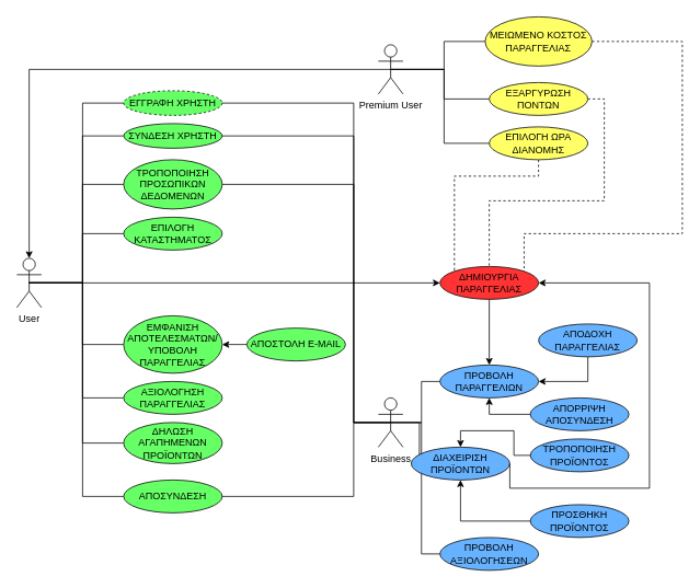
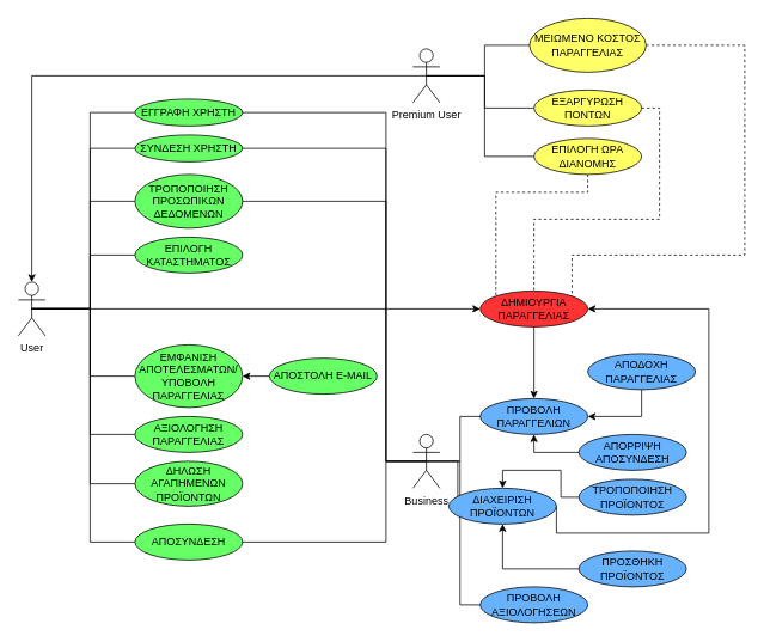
  <mxCell id="0" />
  <mxCell id="1" parent="0" />
  <mxCell id="2" style="edgeStyle=orthogonalEdgeStyle;shape=connector;rounded=0;orthogonalLoop=1;jettySize=auto;html=1;exitX=0.5;exitY=0.5;exitDx=0;exitDy=0;exitPerimeter=0;entryX=0;entryY=0.5;entryDx=0;entryDy=0;labelBackgroundColor=default;fontFamily=Helvetica;fontSize=11;fontColor=default;endArrow=none;strokeColor=default;elbow=vertical;" parent="1" source="11" target="12" edge="1"><mxGeometry relative="1" as="geometry" /></mxCell>
  <mxCell id="3" style="edgeStyle=orthogonalEdgeStyle;shape=connector;rounded=0;orthogonalLoop=1;jettySize=auto;html=1;exitX=0.5;exitY=0.5;exitDx=0;exitDy=0;exitPerimeter=0;entryX=0;entryY=0.5;entryDx=0;entryDy=0;labelBackgroundColor=default;fontFamily=Helvetica;fontSize=11;fontColor=default;endArrow=none;strokeColor=default;elbow=vertical;" parent="1" source="11" target="13" edge="1"><mxGeometry relative="1" as="geometry" /></mxCell>
  <mxCell id="4" style="edgeStyle=orthogonalEdgeStyle;shape=connector;rounded=0;orthogonalLoop=1;jettySize=auto;html=1;exitX=0.5;exitY=0.5;exitDx=0;exitDy=0;exitPerimeter=0;entryX=0;entryY=0.5;entryDx=0;entryDy=0;labelBackgroundColor=default;fontFamily=Helvetica;fontSize=11;fontColor=default;endArrow=none;strokeColor=default;elbow=vertical;" parent="1" source="11" target="18" edge="1"><mxGeometry relative="1" as="geometry" /></mxCell>
  <mxCell id="5" style="edgeStyle=orthogonalEdgeStyle;shape=connector;rounded=0;orthogonalLoop=1;jettySize=auto;html=1;exitX=0.5;exitY=0.5;exitDx=0;exitDy=0;exitPerimeter=0;entryX=0;entryY=0.5;entryDx=0;entryDy=0;labelBackgroundColor=default;fontFamily=Helvetica;fontSize=11;fontColor=default;endArrow=none;strokeColor=default;elbow=vertical;" parent="1" source="11" target="19" edge="1"><mxGeometry relative="1" as="geometry" /></mxCell>
  <mxCell id="6" style="edgeStyle=orthogonalEdgeStyle;shape=connector;rounded=0;orthogonalLoop=1;jettySize=auto;html=1;exitX=0.5;exitY=0.5;exitDx=0;exitDy=0;exitPerimeter=0;entryX=0;entryY=0.5;entryDx=0;entryDy=0;labelBackgroundColor=default;fontFamily=Helvetica;fontSize=11;fontColor=default;endArrow=none;strokeColor=default;elbow=vertical;" parent="1" source="11" target="16" edge="1"><mxGeometry relative="1" as="geometry" /></mxCell>
  <mxCell id="7" style="edgeStyle=orthogonalEdgeStyle;shape=connector;rounded=0;orthogonalLoop=1;jettySize=auto;html=1;exitX=0.5;exitY=0.5;exitDx=0;exitDy=0;exitPerimeter=0;entryX=0;entryY=0.5;entryDx=0;entryDy=0;labelBackgroundColor=default;fontFamily=Helvetica;fontSize=11;fontColor=default;endArrow=none;strokeColor=default;elbow=vertical;" parent="1" source="11" target="15" edge="1"><mxGeometry relative="1" as="geometry" /></mxCell>
  <mxCell id="8" style="edgeStyle=orthogonalEdgeStyle;shape=connector;rounded=0;orthogonalLoop=1;jettySize=auto;html=1;exitX=0.5;exitY=0.5;exitDx=0;exitDy=0;exitPerimeter=0;entryX=0;entryY=0.5;entryDx=0;entryDy=0;labelBackgroundColor=default;fontFamily=Helvetica;fontSize=11;fontColor=default;endArrow=none;strokeColor=default;elbow=vertical;" parent="1" source="11" target="17" edge="1"><mxGeometry relative="1" as="geometry" /></mxCell>
  <mxCell id="9" style="edgeStyle=orthogonalEdgeStyle;shape=connector;rounded=0;orthogonalLoop=1;jettySize=auto;html=1;exitX=0.5;exitY=0.5;exitDx=0;exitDy=0;exitPerimeter=0;entryX=0;entryY=0.5;entryDx=0;entryDy=0;labelBackgroundColor=default;fontFamily=Helvetica;fontSize=11;fontColor=default;endArrow=none;strokeColor=default;elbow=vertical;" parent="1" source="11" target="14" edge="1"><mxGeometry relative="1" as="geometry" /></mxCell>
  <mxCell id="10" style="edgeStyle=orthogonalEdgeStyle;shape=connector;rounded=0;orthogonalLoop=1;jettySize=auto;html=1;exitX=0.5;exitY=0.5;exitDx=0;exitDy=0;exitPerimeter=0;entryX=0;entryY=0.5;entryDx=0;entryDy=0;labelBackgroundColor=default;fontFamily=Helvetica;fontSize=11;fontColor=default;endArrow=classic;strokeColor=default;elbow=vertical;" parent="1" source="11" target="23" edge="1"><mxGeometry relative="1" as="geometry" /></mxCell>
  <mxCell id="11" value="User" style="shape=umlActor;verticalLabelPosition=bottom;verticalAlign=top;html=1;outlineConnect=0;" parent="1" vertex="1"><mxGeometry x="20" y="314" width="30" height="60" as="geometry" /></mxCell>
- <mxCell id="12" value="ΕΓΓΡΑΦΗ ΧΡΗΣΤΗ" style="ellipse;whiteSpace=wrap;html=1;fillColor=#66FF66;dashed=1;" parent="1" vertex="1"><mxGeometry x="150" y="110" width="120" height="30" as="geometry" /></mxCell>
+ <mxCell id="12" value="ΕΓΓΡΑΦΗ ΧΡΗΣΤΗ" style="ellipse;whiteSpace=wrap;html=1;fillColor=#66FF66;" parent="1" vertex="1"><mxGeometry x="150" y="110" width="120" height="30" as="geometry" /></mxCell>
  <mxCell id="13" value="ΣΥΝΔΕΣΗ ΧΡΗΣΤΗ" style="ellipse;whiteSpace=wrap;html=1;fillColor=#66FF66;" parent="1" vertex="1"><mxGeometry x="150" y="150" width="120" height="30" as="geometry" /></mxCell>
  <mxCell id="14" value="ΑΠΟΣΥΝΔΕΣΗ" style="ellipse;whiteSpace=wrap;html=1;fillColor=#66FF66;" parent="1" vertex="1"><mxGeometry x="150" y="584" width="120" height="40" as="geometry" /></mxCell>
  <mxCell id="15" value="ΑΞΙΟΛΟΓΗΣΗ ΠΑΡΑΓΓΕΛΙΑΣ" style="ellipse;whiteSpace=wrap;html=1;fillColor=#66FF66;" parent="1" vertex="1"><mxGeometry x="150" y="464" width="120" height="40" as="geometry" /></mxCell>
  <mxCell id="16" value="ΕΜΦΑΝΙΣΗ ΑΠΟΤΕΛΕΣΜΑΤΩΝ/ ΥΠΟΒΟΛΗ ΠΑΡΑΓΓΕΛΙΑΣ" style="ellipse;whiteSpace=wrap;html=1;fillColor=#66FF66;" parent="1" vertex="1"><mxGeometry x="150" y="384" width="120" height="70" as="geometry" /></mxCell>
  <mxCell id="17" value="ΔΗΛΩΣΗ ΑΓΑΠΗΜΕΝΩΝ ΠΡΟΪΟΝΤΩΝ" style="ellipse;whiteSpace=wrap;html=1;fillColor=#66FF66;" parent="1" vertex="1"><mxGeometry x="150" y="514" width="120" height="50" as="geometry" /></mxCell>
  <mxCell id="18" value="ΤΡΟΠΟΠΟΙΗΣΗ ΠΡΟΣΩΠΙΚΩΝ ΔΕΔΟΜΕΝΩΝ" style="ellipse;whiteSpace=wrap;html=1;fillColor=#66FF66;" parent="1" vertex="1"><mxGeometry x="150" y="194" width="120" height="60" as="geometry" /></mxCell>
  <mxCell id="19" value="ΕΠΙΛΟΓΗ ΚΑΤΑΣΤΗΜΑΤΟΣ" style="ellipse;whiteSpace=wrap;html=1;fillColor=#66FF66;" parent="1" vertex="1"><mxGeometry x="150" y="264" width="120" height="40" as="geometry" /></mxCell>
  <mxCell id="20" style="edgeStyle=none;shape=connector;rounded=0;orthogonalLoop=1;jettySize=auto;html=1;exitX=0;exitY=0.5;exitDx=0;exitDy=0;entryX=1;entryY=0.5;entryDx=0;entryDy=0;labelBackgroundColor=default;fontFamily=Helvetica;fontSize=11;fontColor=default;endArrow=classic;strokeColor=default;elbow=vertical;fillColor=#66FF66;" parent="1" source="21" target="16" edge="1"><mxGeometry relative="1" as="geometry" /></mxCell>
  <mxCell id="21" value="ΑΠΟΣΤΟΛΗ Ε-MAIL" style="ellipse;whiteSpace=wrap;html=1;fillColor=#66FF66;" parent="1" vertex="1"><mxGeometry x="300" y="399" width="120" height="40" as="geometry" /></mxCell>
  <mxCell id="22" value="" style="edgeStyle=orthogonalEdgeStyle;shape=connector;rounded=0;orthogonalLoop=1;jettySize=auto;html=1;labelBackgroundColor=default;fontFamily=Helvetica;fontSize=11;fontColor=default;endArrow=classic;strokeColor=default;elbow=vertical;" parent="1" source="23" target="41" edge="1"><mxGeometry relative="1" as="geometry" /></mxCell>
  <mxCell id="23" value="ΔΗΜΙΟΥΡΓΙΑ ΠΑΡΑΓΓΕΛΙΑΣ" style="ellipse;whiteSpace=wrap;html=1;fillColor=#FF3333;" parent="1" vertex="1"><mxGeometry x="535" y="324" width="120" height="40" as="geometry" /></mxCell>
  <mxCell id="24" style="edgeStyle=orthogonalEdgeStyle;shape=connector;rounded=0;orthogonalLoop=1;jettySize=auto;html=1;exitX=0.5;exitY=0.5;exitDx=0;exitDy=0;exitPerimeter=0;entryX=0;entryY=0.5;entryDx=0;entryDy=0;labelBackgroundColor=default;fontFamily=Helvetica;fontSize=11;fontColor=default;endArrow=none;strokeColor=default;elbow=vertical;" parent="1" source="28" target="32" edge="1"><mxGeometry relative="1" as="geometry" /></mxCell>
  <mxCell id="25" style="edgeStyle=orthogonalEdgeStyle;shape=connector;rounded=0;orthogonalLoop=1;jettySize=auto;html=1;exitX=0.5;exitY=0.5;exitDx=0;exitDy=0;exitPerimeter=0;entryX=0.5;entryY=0;entryDx=0;entryDy=0;entryPerimeter=0;labelBackgroundColor=default;fontFamily=Helvetica;fontSize=11;fontColor=default;endArrow=classic;strokeColor=default;elbow=vertical;" parent="1" source="28" target="11" edge="1"><mxGeometry relative="1" as="geometry" /></mxCell>
  <mxCell id="26" style="edgeStyle=orthogonalEdgeStyle;shape=connector;rounded=0;orthogonalLoop=1;jettySize=auto;html=1;exitX=0.5;exitY=0.5;exitDx=0;exitDy=0;exitPerimeter=0;entryX=0;entryY=0.5;entryDx=0;entryDy=0;labelBackgroundColor=default;fontFamily=Helvetica;fontSize=11;fontColor=default;endArrow=none;strokeColor=default;" edge="1" parent="1" source="28" target="30"><mxGeometry relative="1" as="geometry"><Array as="points"><mxPoint x="540" y="84" /><mxPoint x="540" y="120" /></Array></mxGeometry></mxCell>
  <mxCell id="27" style="edgeStyle=orthogonalEdgeStyle;shape=connector;rounded=0;orthogonalLoop=1;jettySize=auto;html=1;exitX=0.5;exitY=0.5;exitDx=0;exitDy=0;exitPerimeter=0;entryX=0;entryY=0.5;entryDx=0;entryDy=0;labelBackgroundColor=default;fontFamily=Helvetica;fontSize=11;fontColor=default;endArrow=none;strokeColor=default;" edge="1" parent="1" source="28" target="54"><mxGeometry relative="1" as="geometry"><Array as="points"><mxPoint x="540" y="84" /><mxPoint x="540" y="174" /></Array></mxGeometry></mxCell>
  <mxCell id="28" value="Premium User" style="shape=umlActor;verticalLabelPosition=bottom;verticalAlign=top;html=1;outlineConnect=0;" parent="1" vertex="1"><mxGeometry x="460" y="54" width="30" height="60" as="geometry" /></mxCell>
  <mxCell id="29" style="edgeStyle=orthogonalEdgeStyle;shape=connector;rounded=0;orthogonalLoop=1;jettySize=auto;html=1;exitX=1;exitY=0.5;exitDx=0;exitDy=0;entryX=0.5;entryY=0;entryDx=0;entryDy=0;dashed=1;labelBackgroundColor=default;fontFamily=Helvetica;fontSize=11;fontColor=default;endArrow=none;strokeColor=default;" edge="1" parent="1" source="30" target="23"><mxGeometry relative="1" as="geometry"><Array as="points"><mxPoint x="735" y="120" /><mxPoint x="735" y="244" /><mxPoint x="595" y="244" /></Array></mxGeometry></mxCell>
  <mxCell id="30" value="ΕΞΑΡΓΥΡΩΣΗ ΠΟΝΤΩΝ" style="ellipse;whiteSpace=wrap;html=1;fillColor=#FFFF66;" parent="1" vertex="1"><mxGeometry x="595" y="100" width="120" height="40" as="geometry" /></mxCell>
  <mxCell id="31" style="edgeStyle=orthogonalEdgeStyle;shape=connector;rounded=0;orthogonalLoop=1;jettySize=auto;html=1;exitX=1;exitY=0.5;exitDx=0;exitDy=0;entryX=1;entryY=0;entryDx=0;entryDy=0;dashed=1;labelBackgroundColor=default;fontFamily=Helvetica;fontSize=11;fontColor=default;endArrow=none;strokeColor=default;elbow=vertical;" parent="1" source="32" target="23" edge="1"><mxGeometry relative="1" as="geometry"><Array as="points"><mxPoint x="830" y="50" /><mxPoint x="830" y="284" /><mxPoint x="637" y="284" /></Array></mxGeometry></mxCell>
  <mxCell id="32" value="ΜΕΙΩΜΕΝΟ ΚΟΣΤΟΣ ΠΑΡΑΓΓΕΛΙΑΣ" style="ellipse;whiteSpace=wrap;html=1;fillColor=#FFFF66;" parent="1" vertex="1"><mxGeometry x="590" y="20" width="130" height="60" as="geometry" /></mxCell>
  <mxCell id="33" style="edgeStyle=orthogonalEdgeStyle;shape=connector;rounded=0;orthogonalLoop=1;jettySize=auto;html=1;exitX=0.5;exitY=0.5;exitDx=0;exitDy=0;exitPerimeter=0;entryX=0;entryY=0.5;entryDx=0;entryDy=0;labelBackgroundColor=default;fontFamily=Helvetica;fontSize=11;fontColor=default;endArrow=none;strokeColor=default;elbow=vertical;" parent="1" source="40" target="41" edge="1"><mxGeometry relative="1" as="geometry" /></mxCell>
  <mxCell id="34" style="edgeStyle=orthogonalEdgeStyle;shape=connector;rounded=0;orthogonalLoop=1;jettySize=auto;html=1;exitX=0.5;exitY=0.5;exitDx=0;exitDy=0;exitPerimeter=0;entryX=0;entryY=0.5;entryDx=0;entryDy=0;labelBackgroundColor=default;fontFamily=Helvetica;fontSize=11;fontColor=default;endArrow=none;strokeColor=default;elbow=vertical;" parent="1" source="40" target="49" edge="1"><mxGeometry relative="1" as="geometry" /></mxCell>
  <mxCell id="35" style="edgeStyle=orthogonalEdgeStyle;shape=connector;rounded=0;orthogonalLoop=1;jettySize=auto;html=1;exitX=0.5;exitY=0.5;exitDx=0;exitDy=0;exitPerimeter=0;entryX=0;entryY=0.5;entryDx=0;entryDy=0;labelBackgroundColor=default;fontFamily=Helvetica;fontSize=11;fontColor=default;endArrow=none;strokeColor=default;elbow=vertical;" parent="1" source="40" target="52" edge="1"><mxGeometry relative="1" as="geometry" /></mxCell>
  <mxCell id="36" style="edgeStyle=orthogonalEdgeStyle;shape=connector;rounded=0;orthogonalLoop=1;jettySize=auto;html=1;exitX=0.5;exitY=0.5;exitDx=0;exitDy=0;exitPerimeter=0;entryX=1;entryY=0.5;entryDx=0;entryDy=0;labelBackgroundColor=default;fontFamily=Helvetica;fontSize=11;fontColor=default;endArrow=none;strokeColor=default;elbow=vertical;" parent="1" source="40" target="14" edge="1"><mxGeometry relative="1" as="geometry"><Array as="points"><mxPoint x="430" y="514" /><mxPoint x="430" y="604" /></Array></mxGeometry></mxCell>
  <mxCell id="37" style="edgeStyle=orthogonalEdgeStyle;shape=connector;rounded=0;orthogonalLoop=1;jettySize=auto;html=1;exitX=0.5;exitY=0.5;exitDx=0;exitDy=0;exitPerimeter=0;entryX=1;entryY=0.5;entryDx=0;entryDy=0;labelBackgroundColor=default;fontFamily=Helvetica;fontSize=11;fontColor=default;endArrow=none;strokeColor=default;elbow=vertical;" parent="1" source="40" target="12" edge="1"><mxGeometry relative="1" as="geometry"><Array as="points"><mxPoint x="430" y="514" /><mxPoint x="430" y="125" /></Array></mxGeometry></mxCell>
  <mxCell id="38" style="edgeStyle=orthogonalEdgeStyle;shape=connector;rounded=0;orthogonalLoop=1;jettySize=auto;html=1;exitX=0.5;exitY=0.5;exitDx=0;exitDy=0;exitPerimeter=0;entryX=1;entryY=0.5;entryDx=0;entryDy=0;labelBackgroundColor=default;fontFamily=Helvetica;fontSize=11;fontColor=default;endArrow=none;strokeColor=default;elbow=vertical;" parent="1" source="40" target="13" edge="1"><mxGeometry relative="1" as="geometry"><Array as="points"><mxPoint x="430" y="514" /><mxPoint x="430" y="165" /></Array></mxGeometry></mxCell>
  <mxCell id="39" style="edgeStyle=orthogonalEdgeStyle;shape=connector;rounded=0;orthogonalLoop=1;jettySize=auto;html=1;exitX=0.5;exitY=0.5;exitDx=0;exitDy=0;exitPerimeter=0;entryX=1;entryY=0.5;entryDx=0;entryDy=0;labelBackgroundColor=default;fontFamily=Helvetica;fontSize=11;fontColor=default;endArrow=none;strokeColor=default;elbow=vertical;" parent="1" source="40" target="18" edge="1"><mxGeometry relative="1" as="geometry"><Array as="points"><mxPoint x="430" y="514" /><mxPoint x="430" y="224" /></Array></mxGeometry></mxCell>
  <mxCell id="40" value="Business" style="shape=umlActor;verticalLabelPosition=bottom;verticalAlign=top;html=1;outlineConnect=0;" parent="1" vertex="1"><mxGeometry x="460" y="484" width="30" height="60" as="geometry" /></mxCell>
  <mxCell id="41" value="ΠΡΟΒΟΛΗ ΠΑΡΑΓΓΕΛΙΩΝ" style="ellipse;whiteSpace=wrap;html=1;fillColor=#66B2FF;" parent="1" vertex="1"><mxGeometry x="535" y="444" width="120" height="40" as="geometry" /></mxCell>
  <mxCell id="42" style="edgeStyle=orthogonalEdgeStyle;shape=connector;rounded=0;orthogonalLoop=1;jettySize=auto;html=1;exitX=0.5;exitY=1;exitDx=0;exitDy=0;entryX=1;entryY=0.5;entryDx=0;entryDy=0;labelBackgroundColor=default;fontFamily=Helvetica;fontSize=11;fontColor=default;endArrow=classic;strokeColor=default;elbow=vertical;" parent="1" source="43" target="41" edge="1"><mxGeometry relative="1" as="geometry" /></mxCell>
  <mxCell id="43" value="ΑΠΟΔΟΧΗ ΠΑΡΑΓΓΕΛΙΑΣ" style="ellipse;whiteSpace=wrap;html=1;fillColor=#66B2FF;" parent="1" vertex="1"><mxGeometry x="655" y="394" width="120" height="40" as="geometry" /></mxCell>
  <mxCell id="44" style="edgeStyle=orthogonalEdgeStyle;shape=connector;rounded=0;orthogonalLoop=1;jettySize=auto;html=1;exitX=0;exitY=0.5;exitDx=0;exitDy=0;entryX=0.5;entryY=0;entryDx=0;entryDy=0;labelBackgroundColor=default;fontFamily=Helvetica;fontSize=11;fontColor=default;endArrow=classic;strokeColor=default;elbow=vertical;fillColor=#66B2FF;" parent="1" source="45" target="49" edge="1"><mxGeometry relative="1" as="geometry" /></mxCell>
  <mxCell id="45" value="ΤΡΟΠΟΠΟΙΗΣΗ ΠΡΟΪΟΝΤΟΣ" style="ellipse;whiteSpace=wrap;html=1;fillColor=#66B2FF;" parent="1" vertex="1"><mxGeometry x="645" y="534" width="120" height="40" as="geometry" /></mxCell>
  <mxCell id="46" style="edgeStyle=orthogonalEdgeStyle;shape=connector;rounded=0;orthogonalLoop=1;jettySize=auto;html=1;exitX=0;exitY=0.5;exitDx=0;exitDy=0;entryX=0.5;entryY=1;entryDx=0;entryDy=0;labelBackgroundColor=default;fontFamily=Helvetica;fontSize=11;fontColor=default;endArrow=classic;strokeColor=default;elbow=vertical;fillColor=#66B2FF;" parent="1" source="47" target="41" edge="1"><mxGeometry relative="1" as="geometry" /></mxCell>
  <mxCell id="47" value="ΑΠΟΡΡΙΨΗ ΑΠΟΣΥΝΔΕΣΗ" style="ellipse;whiteSpace=wrap;html=1;fillColor=#66B2FF;" parent="1" vertex="1"><mxGeometry x="645" y="484" width="120" height="40" as="geometry" /></mxCell>
  <mxCell id="48" style="edgeStyle=orthogonalEdgeStyle;shape=connector;rounded=0;orthogonalLoop=1;jettySize=auto;html=1;exitX=1;exitY=0.5;exitDx=0;exitDy=0;entryX=1;entryY=0.5;entryDx=0;entryDy=0;labelBackgroundColor=default;fontFamily=Helvetica;fontSize=11;fontColor=default;endArrow=classic;strokeColor=default;elbow=vertical;" parent="1" source="49" target="23" edge="1"><mxGeometry relative="1" as="geometry"><Array as="points"><mxPoint x="790" y="594" /><mxPoint x="790" y="344" /></Array></mxGeometry></mxCell>
  <mxCell id="49" value="ΔΙΑΧΕΙΡΙΣΗ ΠΡΟΪΟΝΤΩΝ" style="ellipse;whiteSpace=wrap;html=1;fillColor=#66B2FF;" parent="1" vertex="1"><mxGeometry x="500" y="544" width="120" height="40" as="geometry" /></mxCell>
  <mxCell id="50" style="edgeStyle=orthogonalEdgeStyle;shape=connector;rounded=0;orthogonalLoop=1;jettySize=auto;html=1;exitX=0;exitY=0.5;exitDx=0;exitDy=0;entryX=0.5;entryY=1;entryDx=0;entryDy=0;labelBackgroundColor=default;fontFamily=Helvetica;fontSize=11;fontColor=default;endArrow=classic;strokeColor=default;elbow=vertical;fillColor=#66B2FF;" parent="1" source="51" target="49" edge="1"><mxGeometry relative="1" as="geometry" /></mxCell>
  <mxCell id="51" value="ΠΡΟΣΘΗΚΗ ΠΡΟΪΟΝΤΟΣ" style="ellipse;whiteSpace=wrap;html=1;fillColor=#66B2FF;" parent="1" vertex="1"><mxGeometry x="645" y="614" width="120" height="40" as="geometry" /></mxCell>
  <mxCell id="52" value="ΠΡΟΒΟΛΗ ΑΞΙΟΛΟΓΗΣΕΩΝ" style="ellipse;whiteSpace=wrap;html=1;fillColor=#66B2FF;" parent="1" vertex="1"><mxGeometry x="535" y="654" width="120" height="40" as="geometry" /></mxCell>
  <mxCell id="53" style="edgeStyle=orthogonalEdgeStyle;shape=connector;rounded=0;orthogonalLoop=1;jettySize=auto;html=1;exitX=0.5;exitY=1;exitDx=0;exitDy=0;entryX=0;entryY=0;entryDx=0;entryDy=0;dashed=1;labelBackgroundColor=default;fontFamily=Helvetica;fontSize=11;fontColor=default;endArrow=none;strokeColor=default;" edge="1" parent="1" source="54" target="23"><mxGeometry relative="1" as="geometry"><Array as="points"><mxPoint x="655" y="214" /><mxPoint x="553" y="214" /></Array></mxGeometry></mxCell>
  <mxCell id="54" value="ΕΠΙΛΟΓΗ ΩΡΑ ΔΙΑΝΟΜΗΣ" style="ellipse;whiteSpace=wrap;html=1;fillColor=#FFFF66;" vertex="1" parent="1"><mxGeometry x="595" y="154" width="120" height="40" as="geometry" /></mxCell>
